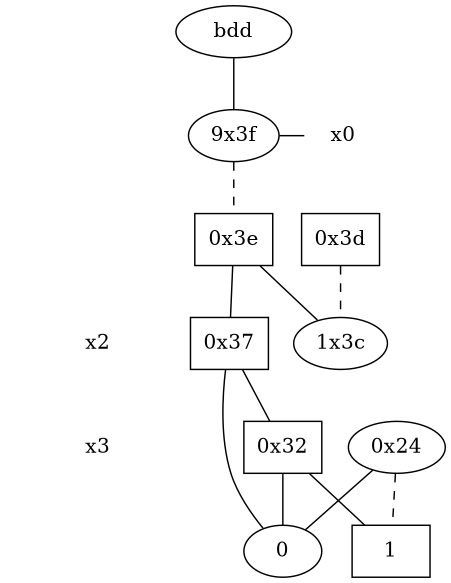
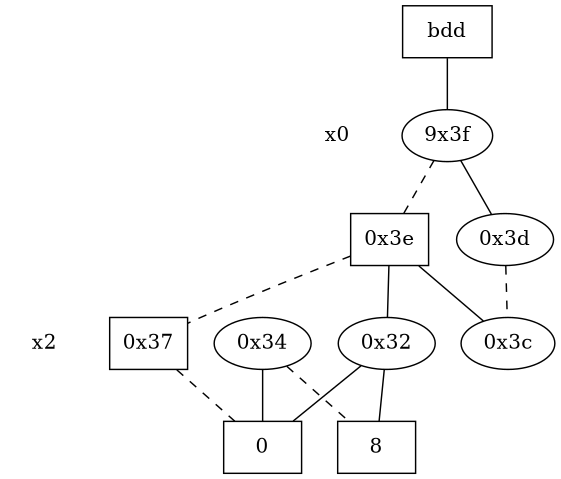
  digraph {
    edge [dir=none]
    "CONST NODES" [shape=plaintext style=invis]
    " x0 " [shape=plaintext]
    " x2 " [shape=plaintext]
-   " x3 " [shape=plaintext]
-   "  bdd  " [shape=ellipse]
+   "  bdd  " [shape=box]
    n6 [label="9x3f"]
    "0x3e" [shape=box]
-   "0x3d" [shape=box]
+   "0x3d"
    "0x37" [shape=box]
-   "0x3c" [label="1x3c"]
-   "0x34" [label="0x24"]
-   "0x32" [shape=box]
-   n13 [label=0 shape=ellipse]
-   n14 [label=1 shape=box]
+   "0x3c"
+   "0x34"
+   "0x32"
+   n13 [label=0 shape=box]
+   n14 [label=8 shape=box]
    subgraph sub_1 {
      "CONST NODES"
      " x0 "
      " x2 "
-     " x3 "
    }
    subgraph sub_2 {
      rank=same
      "  bdd  "
    }
    subgraph sub_3 {
      rank=same
      " x0 "
      n6
    }
    subgraph sub_4 {
      rank=same
      "0x3e"
      "0x3d"
    }
    subgraph sub_5 {
      rank=same
      " x2 "
      "0x37"
      "0x3c"
    }
    subgraph sub_6 {
      rank=same
-     " x3 "
      "0x34"
      "0x32"
    }
    subgraph sub_7 {
      rank=same
      "CONST NODES"
      subgraph sub_8 {
        rank=same
        n13
        n14
      }
    }
-   " x2 " -> " x3 " [style=invis]
-   " x3 " -> "CONST NODES" [style=invis]
    "  bdd  " -> n6 [style=solid]
    n6 -> "0x3e" [style=dashed]
-   n6 -> " x0 "
-   "0x3e" -> "0x37" [style=solid]
+   n6 -> "0x3d"
+   "0x3e" -> "0x37" [style=dashed]
    "0x3e" -> "0x3c"
    "0x3d" -> "0x3c" [style=dashed]
-   "0x37" -> "0x32"
-   "0x37" -> n13 [style=solid]
+   "0x3e" -> "0x32"
+   "0x37" -> n13 [style=dashed]
    "0x34" -> n13
    "0x34" -> n14 [style=dashed]
    "0x32" -> n13 [style=solid]
    "0x32" -> n14
  }
